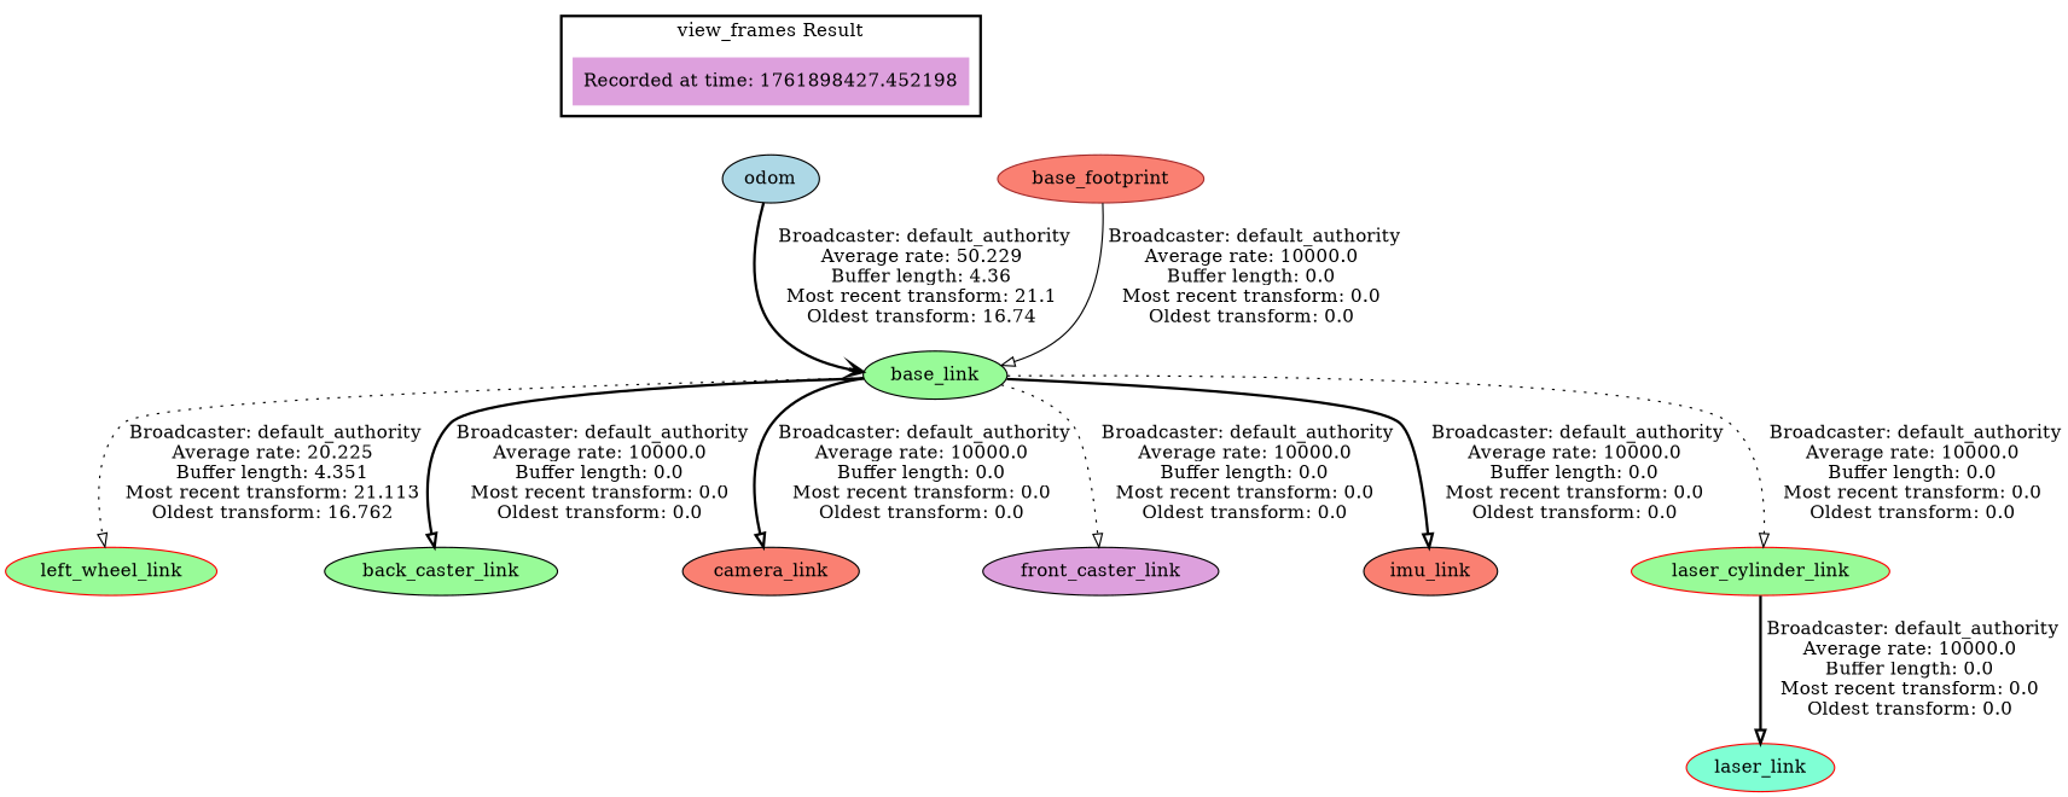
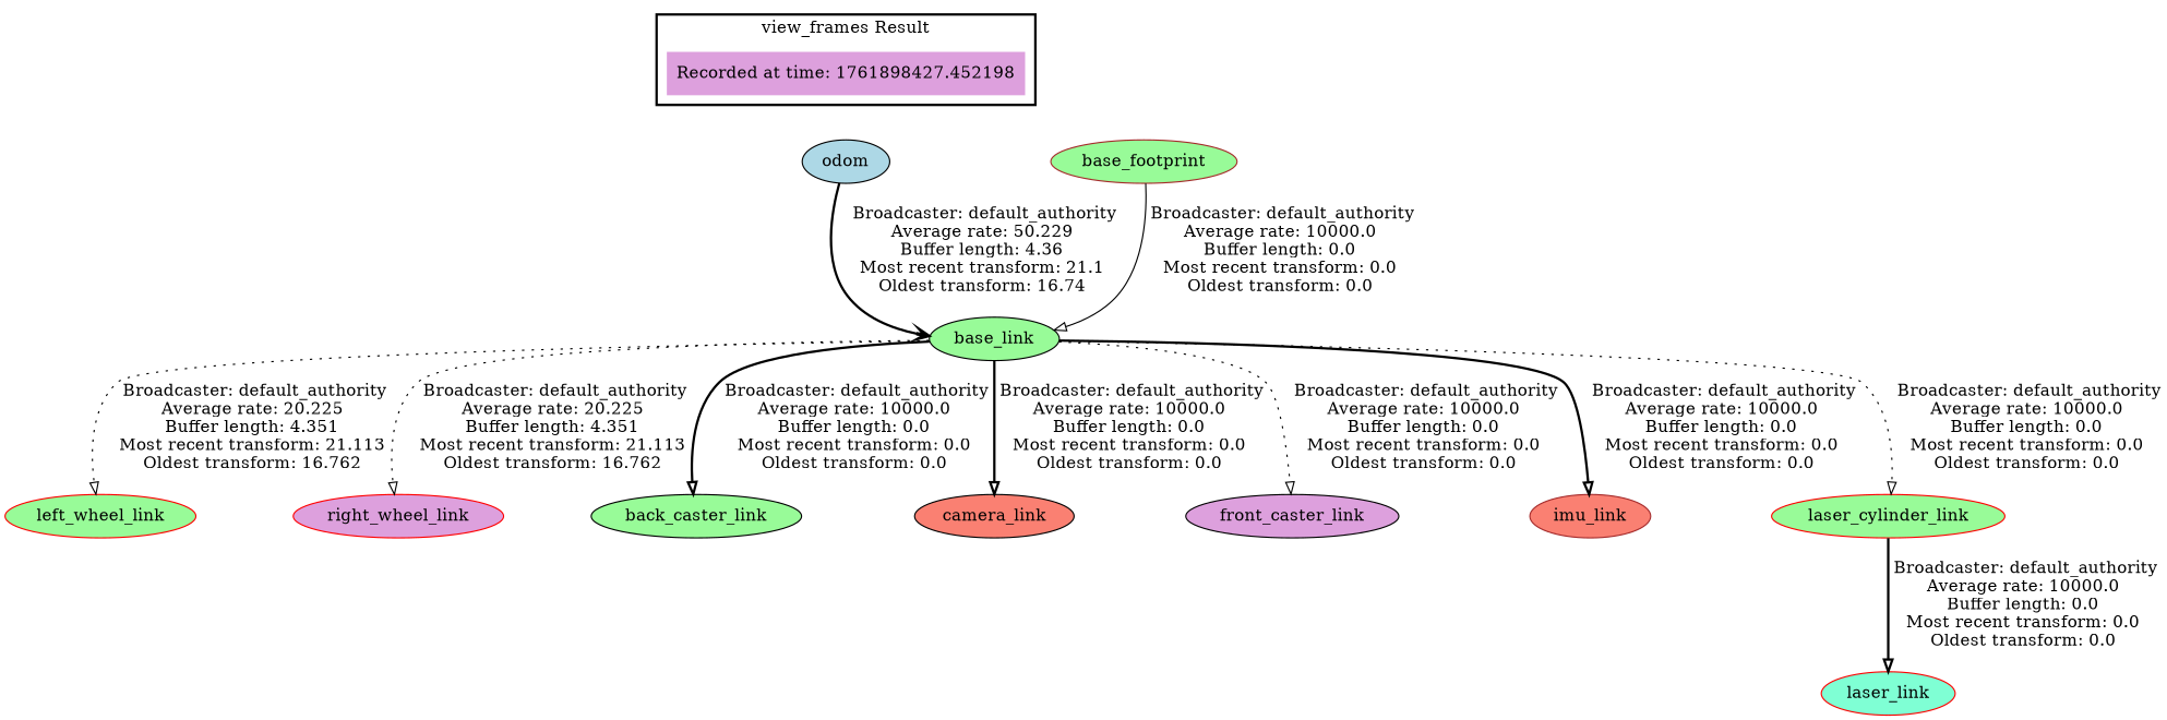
  digraph {
    node [color=red fillcolor=palegreen style=filled]
    edge [style=bold arrowhead=onormal]
    "Recorded at time: 1761898427.452198" [fillcolor=plum shape=plaintext]
    odom [color=black fillcolor=lightblue]
    base_link [color=black]
    left_wheel_link
+   right_wheel_link [fillcolor=plum]
    back_caster_link [color=black]
    camera_link [color=black fillcolor=salmon]
    front_caster_link [color=black fillcolor=plum]
-   imu_link [color=black fillcolor=salmon]
+   imu_link [color=brown fillcolor=salmon]
    laser_cylinder_link
    laser_link [fillcolor=aquamarine]
-   base_footprint [color=brown fillcolor=salmon]
+   base_footprint [color=brown]
    subgraph cluster_1 {
      color=black
      label="view_frames Result"
      style=bold
      "Recorded at time: 1761898427.452198"
    }
    "Recorded at time: 1761898427.452198" -> odom [style=invis arrowhead=""]
    odom -> base_link [arrowhead=vee label=" Broadcaster: default_authority\nAverage rate: 50.229\nBuffer length: 4.36\nMost recent transform: 21.1\nOldest transform: 16.74\n"]
    base_link -> left_wheel_link [label=" Broadcaster: default_authority\nAverage rate: 20.225\nBuffer length: 4.351\nMost recent transform: 21.113\nOldest transform: 16.762\n" style=dotted]
+   base_link -> right_wheel_link [label=" Broadcaster: default_authority\nAverage rate: 20.225\nBuffer length: 4.351\nMost recent transform: 21.113\nOldest transform: 16.762\n" style=dotted]
    base_link -> back_caster_link [label=" Broadcaster: default_authority\nAverage rate: 10000.0\nBuffer length: 0.0\nMost recent transform: 0.0\nOldest transform: 0.0\n"]
    base_link -> camera_link [label=" Broadcaster: default_authority\nAverage rate: 10000.0\nBuffer length: 0.0\nMost recent transform: 0.0\nOldest transform: 0.0\n"]
    base_link -> front_caster_link [label=" Broadcaster: default_authority\nAverage rate: 10000.0\nBuffer length: 0.0\nMost recent transform: 0.0\nOldest transform: 0.0\n" style=dotted]
    base_link -> imu_link [label=" Broadcaster: default_authority\nAverage rate: 10000.0\nBuffer length: 0.0\nMost recent transform: 0.0\nOldest transform: 0.0\n"]
    base_link -> laser_cylinder_link [label=" Broadcaster: default_authority\nAverage rate: 10000.0\nBuffer length: 0.0\nMost recent transform: 0.0\nOldest transform: 0.0\n" style=dotted]
    laser_cylinder_link -> laser_link [label=" Broadcaster: default_authority\nAverage rate: 10000.0\nBuffer length: 0.0\nMost recent transform: 0.0\nOldest transform: 0.0\n"]
    base_footprint -> base_link [label=" Broadcaster: default_authority\nAverage rate: 10000.0\nBuffer length: 0.0\nMost recent transform: 0.0\nOldest transform: 0.0\n" style=solid]
  }
